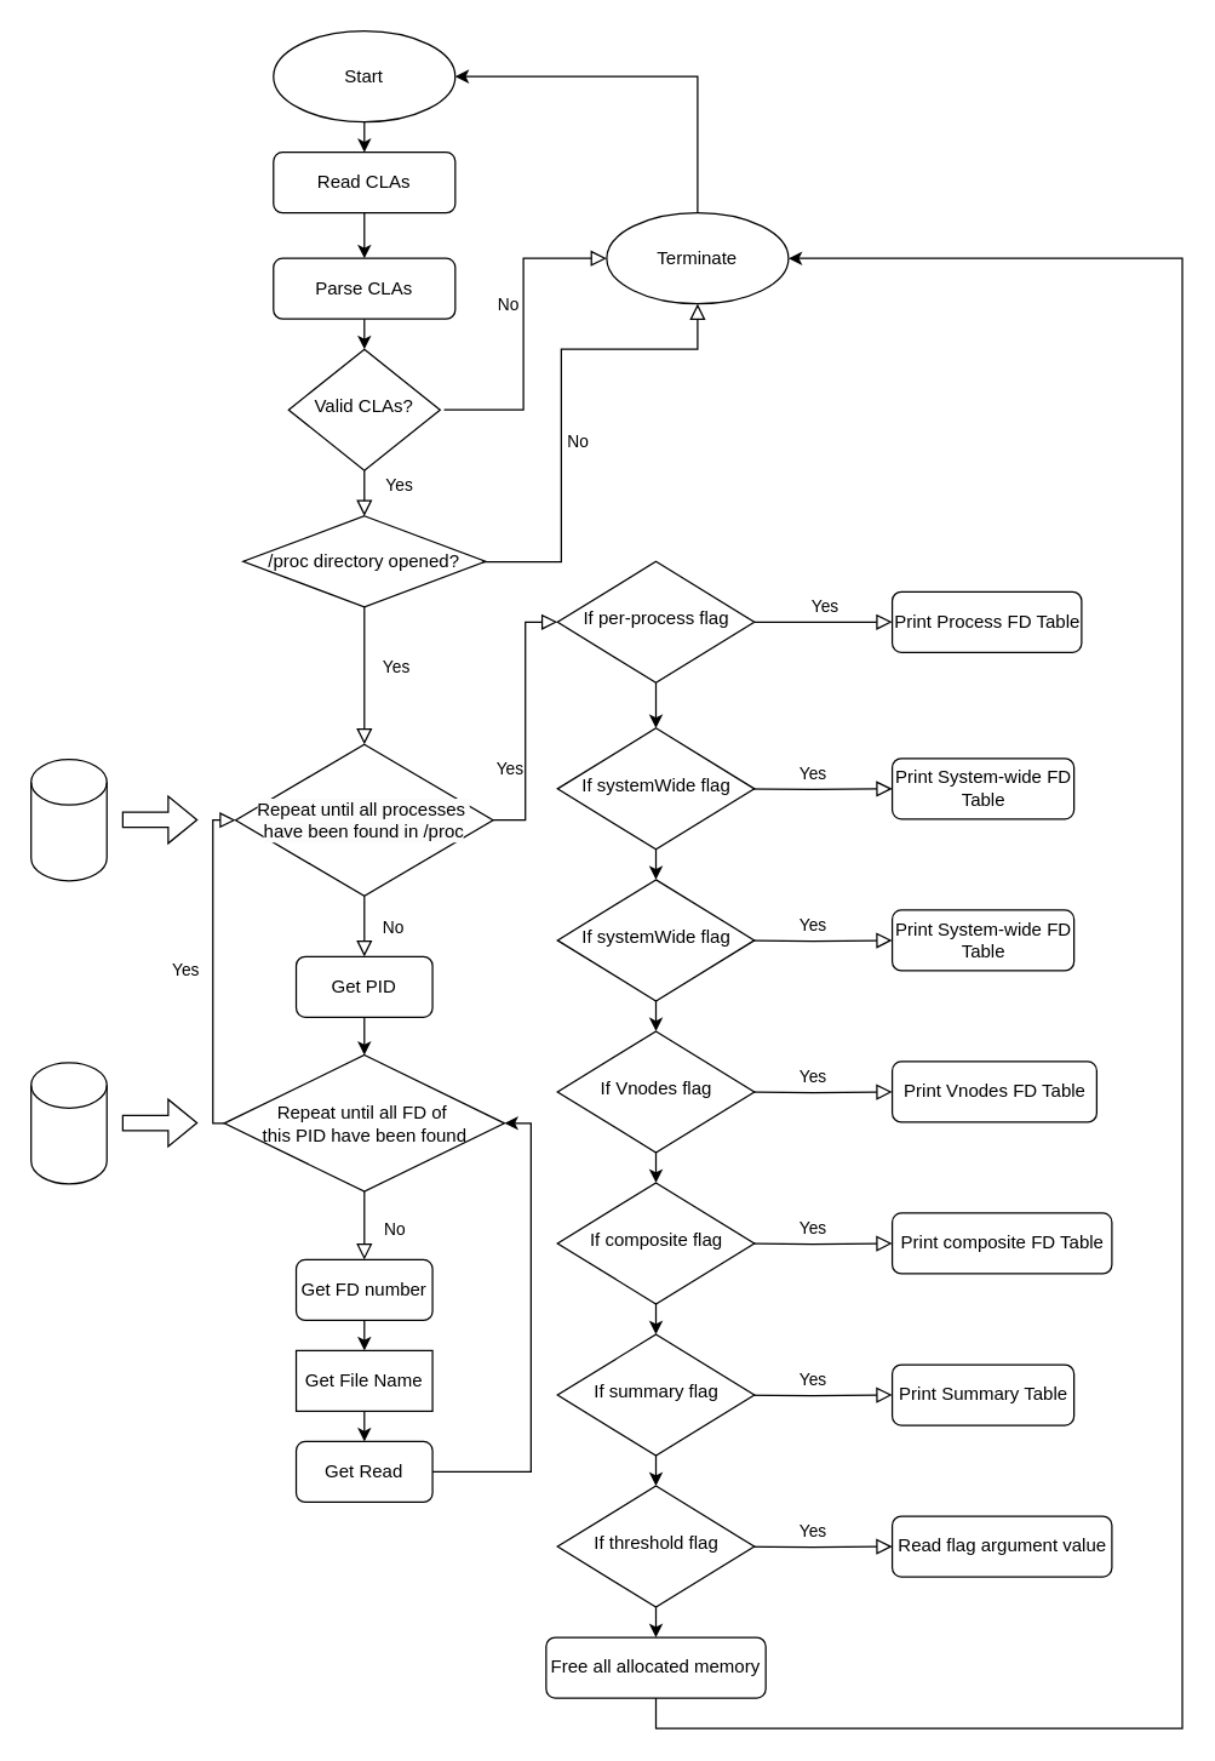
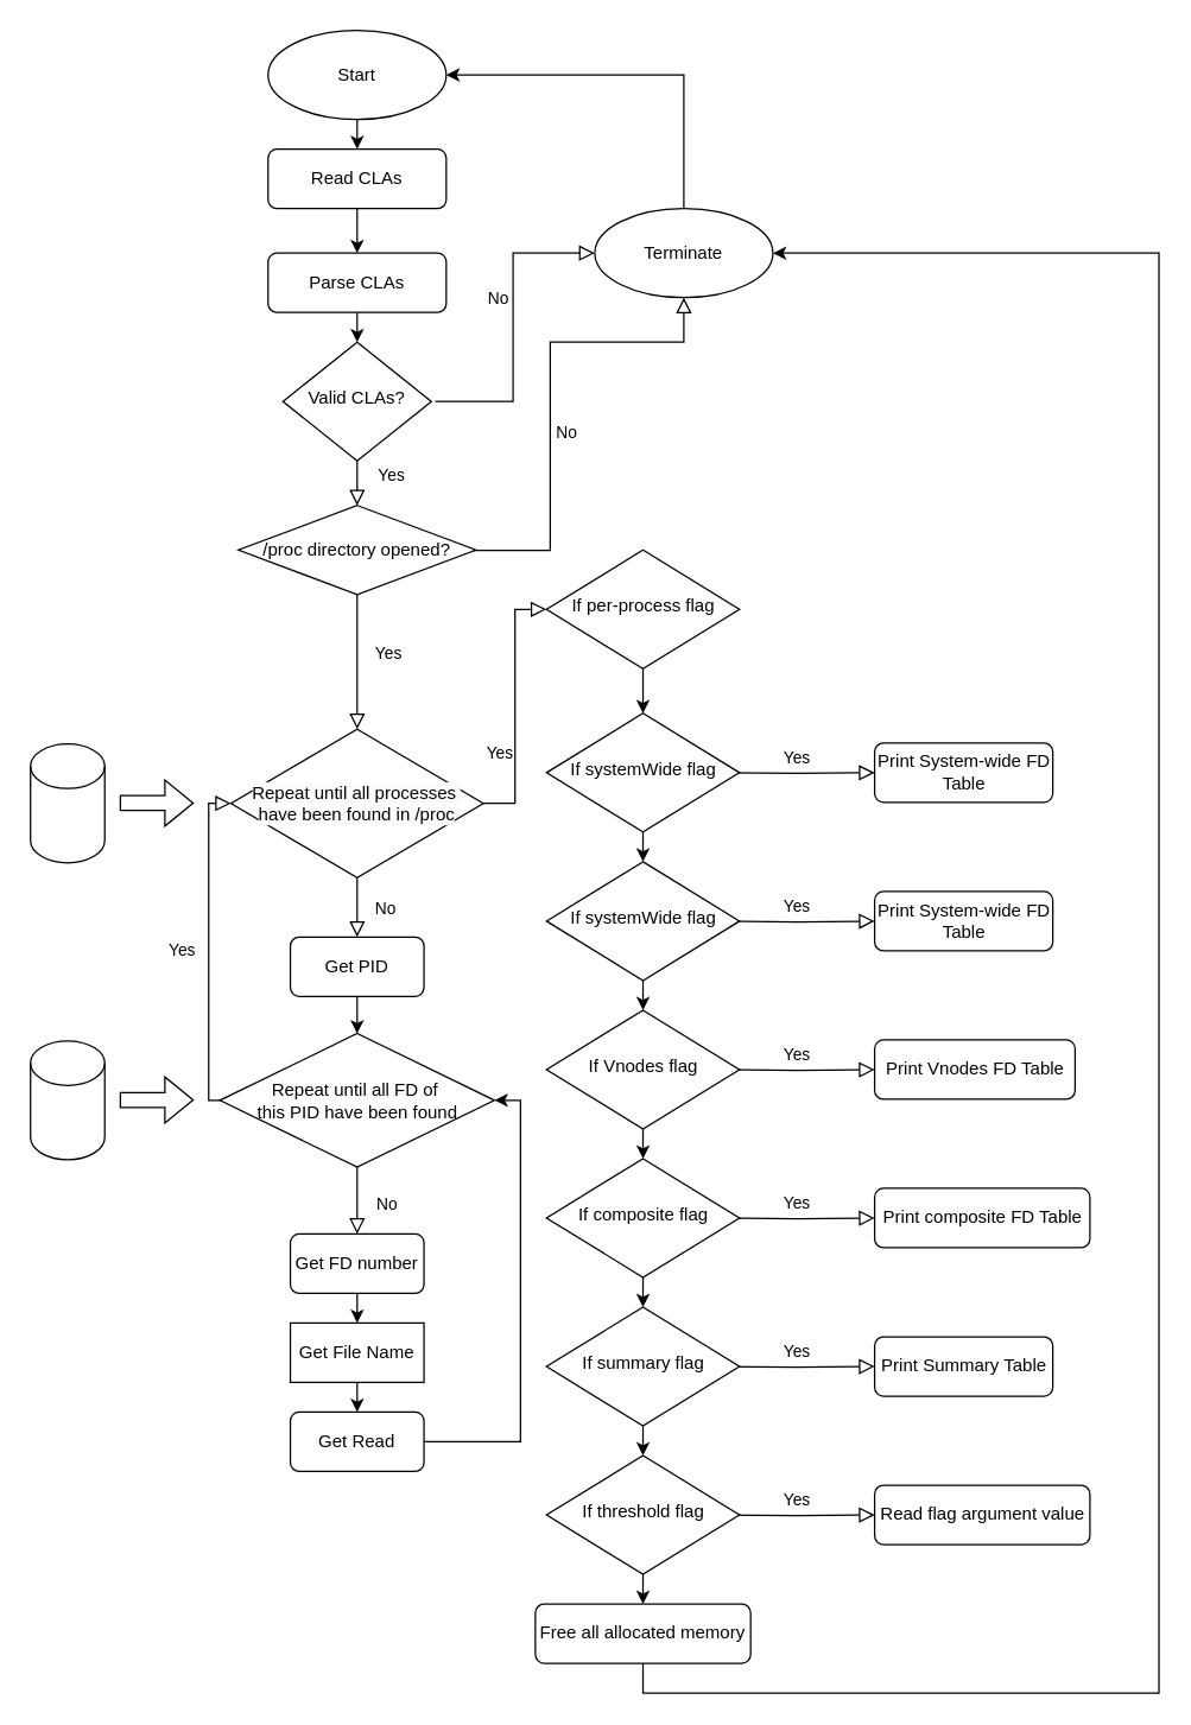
  <mxCell id="0" />
  <mxCell id="1" parent="0" />
  <mxCell id="2" style="edgeStyle=orthogonalEdgeStyle;rounded=0;orthogonalLoop=1;jettySize=auto;html=1;exitX=0.5;exitY=1;exitDx=0;exitDy=0;entryX=0.5;entryY=0;entryDx=0;entryDy=0;" edge="1" parent="1" source="3" target="11"><mxGeometry relative="1" as="geometry" /></mxCell>
  <mxCell id="3" value="Read CLAs" style="rounded=1;whiteSpace=wrap;html=1;fontSize=12;glass=0;strokeWidth=1;shadow=0;" parent="1" vertex="1"><mxGeometry x="180" y="100" width="120" height="40" as="geometry" /></mxCell>
- <mxCell id="4" value="Yes" style="edgeStyle=orthogonalEdgeStyle;rounded=0;html=1;jettySize=auto;orthogonalLoop=1;fontSize=11;endArrow=block;endFill=0;endSize=8;strokeWidth=1;shadow=0;labelBackgroundColor=none;" parent="1" source="6" target="7" edge="1"><mxGeometry y="10" relative="1" as="geometry"><mxPoint as="offset" /><Array as="points"><mxPoint x="623.5" y="410" /><mxPoint x="623.5" y="410" /></Array></mxGeometry></mxCell>
  <mxCell id="5" style="edgeStyle=orthogonalEdgeStyle;rounded=0;orthogonalLoop=1;jettySize=auto;html=1;exitX=0.5;exitY=1;exitDx=0;exitDy=0;entryX=0.5;entryY=0;entryDx=0;entryDy=0;" edge="1" parent="1" source="6"><mxGeometry relative="1" as="geometry"><mxPoint x="432.5" y="480" as="targetPoint" /></mxGeometry></mxCell>
  <mxCell id="6" value="If per-process flag" style="rhombus;whiteSpace=wrap;html=1;shadow=0;fontFamily=Helvetica;fontSize=12;align=center;strokeWidth=1;spacing=6;spacingTop=-4;" parent="1" vertex="1"><mxGeometry x="367.5" y="370" width="130" height="80" as="geometry" /></mxCell>
- <mxCell id="7" value="Print Process FD Table" style="rounded=1;whiteSpace=wrap;html=1;fontSize=12;glass=0;strokeWidth=1;shadow=0;" parent="1" vertex="1"><mxGeometry x="588.5" y="390" width="125" height="40" as="geometry" /></mxCell>
  <mxCell id="8" value="Yes" style="edgeStyle=orthogonalEdgeStyle;rounded=0;html=1;jettySize=auto;orthogonalLoop=1;fontSize=11;endArrow=block;endFill=0;endSize=8;strokeWidth=1;shadow=0;labelBackgroundColor=none;" parent="1" target="9" edge="1"><mxGeometry x="0.014" y="10" relative="1" as="geometry"><mxPoint as="offset" /><mxPoint x="482.5" y="520" as="sourcePoint" /></mxGeometry></mxCell>
  <mxCell id="9" value="Print System-wide FD Table" style="rounded=1;whiteSpace=wrap;html=1;fontSize=12;glass=0;strokeWidth=1;shadow=0;" parent="1" vertex="1"><mxGeometry x="588.5" y="500" width="120" height="40" as="geometry" /></mxCell>
  <mxCell id="10" style="edgeStyle=orthogonalEdgeStyle;rounded=0;orthogonalLoop=1;jettySize=auto;html=1;exitX=0.5;exitY=1;exitDx=0;exitDy=0;entryX=0.5;entryY=0;entryDx=0;entryDy=0;" edge="1" parent="1" source="11" target="12"><mxGeometry relative="1" as="geometry" /></mxCell>
  <mxCell id="11" value="Parse CLAs" style="rounded=1;whiteSpace=wrap;html=1;fontSize=12;glass=0;strokeWidth=1;shadow=0;" vertex="1" parent="1"><mxGeometry x="180" y="170" width="120" height="40" as="geometry" /></mxCell>
  <mxCell id="12" value="Valid CLAs?" style="rhombus;whiteSpace=wrap;html=1;shadow=0;fontFamily=Helvetica;fontSize=12;align=center;strokeWidth=1;spacing=6;spacingTop=-4;" vertex="1" parent="1"><mxGeometry x="190" y="230" width="100" height="80" as="geometry" /></mxCell>
  <mxCell id="13" style="edgeStyle=orthogonalEdgeStyle;rounded=0;orthogonalLoop=1;jettySize=auto;html=1;exitX=0.5;exitY=1;exitDx=0;exitDy=0;entryX=0.5;entryY=0;entryDx=0;entryDy=0;" edge="1" parent="1" source="14" target="3"><mxGeometry relative="1" as="geometry" /></mxCell>
  <mxCell id="14" value="Start" style="ellipse;whiteSpace=wrap;html=1;" vertex="1" parent="1"><mxGeometry x="180" y="20" width="120" height="60" as="geometry" /></mxCell>
  <mxCell id="15" style="edgeStyle=orthogonalEdgeStyle;rounded=0;orthogonalLoop=1;jettySize=auto;html=1;exitX=0.5;exitY=0;exitDx=0;exitDy=0;entryX=1;entryY=0.5;entryDx=0;entryDy=0;" edge="1" parent="1" source="16" target="14"><mxGeometry relative="1" as="geometry" /></mxCell>
  <mxCell id="16" value="Terminate" style="ellipse;whiteSpace=wrap;html=1;" vertex="1" parent="1"><mxGeometry x="400" y="140" width="120" height="60" as="geometry" /></mxCell>
  <mxCell id="17" value="" style="rounded=0;html=1;jettySize=auto;orthogonalLoop=1;fontSize=11;endArrow=block;endFill=0;endSize=8;strokeWidth=1;shadow=0;labelBackgroundColor=none;edgeStyle=orthogonalEdgeStyle;entryX=0.5;entryY=0;entryDx=0;entryDy=0;" edge="1" parent="1" source="12" target="62"><mxGeometry relative="1" as="geometry"><mxPoint x="220" y="310" as="sourcePoint" /><mxPoint x="220" y="360" as="targetPoint" /><Array as="points" /></mxGeometry></mxCell>
  <mxCell id="18" value="Yes" style="edgeLabel;html=1;align=center;verticalAlign=middle;resizable=0;points=[];" vertex="1" connectable="0" parent="17"><mxGeometry x="-0.014" y="-1" relative="1" as="geometry"><mxPoint x="21" y="-6" as="offset" /></mxGeometry></mxCell>
  <mxCell id="19" value="" style="shape=cylinder3;whiteSpace=wrap;html=1;boundedLbl=1;backgroundOutline=1;size=15;" vertex="1" parent="1"><mxGeometry x="20" y="500.71" width="50" height="80" as="geometry" /></mxCell>
  <mxCell id="20" value="" style="shape=flexArrow;endArrow=classic;html=1;rounded=0;" edge="1" parent="1"><mxGeometry width="50" height="50" relative="1" as="geometry"><mxPoint x="80" y="540.49" as="sourcePoint" /><mxPoint x="130" y="540.49" as="targetPoint" /></mxGeometry></mxCell>
  <mxCell id="21" value="&lt;span style=&quot;color: rgb(0, 0, 0); font-family: Helvetica; font-size: 12px; font-style: normal; font-variant-ligatures: normal; font-variant-caps: normal; font-weight: 400; letter-spacing: normal; orphans: 2; text-align: center; text-indent: 0px; text-transform: none; widows: 2; word-spacing: 0px; -webkit-text-stroke-width: 0px; white-space: normal; background-color: rgb(251, 251, 251); text-decoration-thickness: initial; text-decoration-style: initial; text-decoration-color: initial; float: none; display: inline !important;&quot;&gt;Repeat until all processes&amp;nbsp;&lt;/span&gt;&lt;div&gt;&lt;span style=&quot;color: rgb(0, 0, 0); font-family: Helvetica; font-size: 12px; font-style: normal; font-variant-ligatures: normal; font-variant-caps: normal; font-weight: 400; letter-spacing: normal; orphans: 2; text-align: center; text-indent: 0px; text-transform: none; widows: 2; word-spacing: 0px; -webkit-text-stroke-width: 0px; white-space: normal; background-color: rgb(251, 251, 251); text-decoration-thickness: initial; text-decoration-style: initial; text-decoration-color: initial; float: none; display: inline !important;&quot;&gt;have been found in /proc&lt;/span&gt;&lt;br&gt;&lt;/div&gt;" style="rhombus;whiteSpace=wrap;html=1;" vertex="1" parent="1"><mxGeometry x="155" y="490.71" width="170" height="100" as="geometry" /></mxCell>
  <mxCell id="22" style="edgeStyle=orthogonalEdgeStyle;rounded=0;orthogonalLoop=1;jettySize=auto;html=1;exitX=0.5;exitY=1;exitDx=0;exitDy=0;entryX=0.5;entryY=0;entryDx=0;entryDy=0;" edge="1" parent="1" source="23" target="24"><mxGeometry relative="1" as="geometry" /></mxCell>
  <mxCell id="23" value="Get PID" style="rounded=1;whiteSpace=wrap;html=1;" vertex="1" parent="1"><mxGeometry x="195" y="630.71" width="90" height="40" as="geometry" /></mxCell>
  <mxCell id="24" value="Repeat until all FD of&amp;nbsp;&lt;div&gt;this PID have been found&lt;/div&gt;" style="rhombus;whiteSpace=wrap;html=1;" vertex="1" parent="1"><mxGeometry x="147.5" y="695.71" width="185" height="90" as="geometry" /></mxCell>
  <mxCell id="25" style="edgeStyle=orthogonalEdgeStyle;rounded=0;orthogonalLoop=1;jettySize=auto;html=1;exitX=0.5;exitY=1;exitDx=0;exitDy=0;entryX=0.5;entryY=0;entryDx=0;entryDy=0;" edge="1" parent="1" source="26" target="28"><mxGeometry relative="1" as="geometry" /></mxCell>
  <mxCell id="26" value="Get FD number" style="rounded=1;whiteSpace=wrap;html=1;" vertex="1" parent="1"><mxGeometry x="195" y="830.71" width="90" height="40" as="geometry" /></mxCell>
  <mxCell id="27" style="edgeStyle=orthogonalEdgeStyle;rounded=0;orthogonalLoop=1;jettySize=auto;html=1;exitX=0.5;exitY=1;exitDx=0;exitDy=0;entryX=0.5;entryY=0;entryDx=0;entryDy=0;" edge="1" parent="1" source="28" target="30"><mxGeometry relative="1" as="geometry" /></mxCell>
  <mxCell id="28" value="Get File Name" style="whiteSpace=wrap;html=1;rounded=0;" vertex="1" parent="1"><mxGeometry x="195" y="890.71" width="90" height="40" as="geometry" /></mxCell>
  <mxCell id="29" style="edgeStyle=orthogonalEdgeStyle;rounded=0;orthogonalLoop=1;jettySize=auto;html=1;exitX=1;exitY=0.5;exitDx=0;exitDy=0;entryX=1;entryY=0.5;entryDx=0;entryDy=0;" edge="1" parent="1" source="30" target="24"><mxGeometry relative="1" as="geometry"><Array as="points"><mxPoint x="350" y="970.71" /><mxPoint x="350" y="740.71" /></Array></mxGeometry></mxCell>
  <mxCell id="30" value="Get Read" style="rounded=1;whiteSpace=wrap;html=1;" vertex="1" parent="1"><mxGeometry x="195" y="950.71" width="90" height="40" as="geometry" /></mxCell>
  <mxCell id="31" value="No" style="rounded=0;html=1;jettySize=auto;orthogonalLoop=1;fontSize=11;endArrow=block;endFill=0;endSize=8;strokeWidth=1;shadow=0;labelBackgroundColor=none;edgeStyle=orthogonalEdgeStyle;exitX=0.5;exitY=1;exitDx=0;exitDy=0;entryX=0.5;entryY=0;entryDx=0;entryDy=0;" edge="1" parent="1" source="24" target="26"><mxGeometry x="0.111" y="20" relative="1" as="geometry"><mxPoint as="offset" /><mxPoint x="230" y="790.71" as="sourcePoint" /><mxPoint x="230" y="850.71" as="targetPoint" /></mxGeometry></mxCell>
  <mxCell id="32" value="Yes" style="rounded=0;html=1;jettySize=auto;orthogonalLoop=1;fontSize=11;endArrow=block;endFill=0;endSize=8;strokeWidth=1;shadow=0;labelBackgroundColor=none;edgeStyle=orthogonalEdgeStyle;entryX=0;entryY=0.5;entryDx=0;entryDy=0;exitX=0;exitY=0.5;exitDx=0;exitDy=0;" edge="1" parent="1" source="24" target="21"><mxGeometry x="-0.03" y="18" relative="1" as="geometry"><mxPoint as="offset" /><mxPoint x="110" y="660.71" as="sourcePoint" /><mxPoint x="110" y="720.71" as="targetPoint" /><Array as="points"><mxPoint x="140" y="740.71" /><mxPoint x="140" y="540.71" /></Array></mxGeometry></mxCell>
  <mxCell id="33" value="No" style="rounded=0;html=1;jettySize=auto;orthogonalLoop=1;fontSize=11;endArrow=block;endFill=0;endSize=8;strokeWidth=1;shadow=0;labelBackgroundColor=none;edgeStyle=orthogonalEdgeStyle;exitX=0.5;exitY=1;exitDx=0;exitDy=0;" edge="1" parent="1" source="21"><mxGeometry x="0.013" y="19" relative="1" as="geometry"><mxPoint as="offset" /><mxPoint x="320" y="620.71" as="sourcePoint" /><mxPoint x="240" y="630.71" as="targetPoint" /></mxGeometry></mxCell>
  <mxCell id="34" value="Yes" style="rounded=0;html=1;jettySize=auto;orthogonalLoop=1;fontSize=11;endArrow=block;endFill=0;endSize=8;strokeWidth=1;shadow=0;labelBackgroundColor=none;edgeStyle=orthogonalEdgeStyle;exitX=1;exitY=0.5;exitDx=0;exitDy=0;entryX=0;entryY=0.5;entryDx=0;entryDy=0;" edge="1" parent="1" source="21" target="6"><mxGeometry x="-0.367" y="10" relative="1" as="geometry"><mxPoint as="offset" /><mxPoint x="340" y="420" as="sourcePoint" /><mxPoint x="393.4" y="470.68" as="targetPoint" /></mxGeometry></mxCell>
  <mxCell id="35" style="edgeStyle=orthogonalEdgeStyle;rounded=0;orthogonalLoop=1;jettySize=auto;html=1;exitX=0.5;exitY=1;exitDx=0;exitDy=0;entryX=0.5;entryY=0;entryDx=0;entryDy=0;" edge="1" parent="1" source="36" target="40"><mxGeometry relative="1" as="geometry" /></mxCell>
  <mxCell id="36" value="If systemWide flag" style="rhombus;whiteSpace=wrap;html=1;shadow=0;fontFamily=Helvetica;fontSize=12;align=center;strokeWidth=1;spacing=6;spacingTop=-4;" vertex="1" parent="1"><mxGeometry x="367.5" y="480" width="130" height="80" as="geometry" /></mxCell>
  <mxCell id="37" value="Yes" style="edgeStyle=orthogonalEdgeStyle;rounded=0;html=1;jettySize=auto;orthogonalLoop=1;fontSize=11;endArrow=block;endFill=0;endSize=8;strokeWidth=1;shadow=0;labelBackgroundColor=none;" edge="1" target="38" parent="1"><mxGeometry x="0.014" y="10" relative="1" as="geometry"><mxPoint as="offset" /><mxPoint x="482.5" y="620" as="sourcePoint" /></mxGeometry></mxCell>
  <mxCell id="38" value="Print System-wide FD Table" style="rounded=1;whiteSpace=wrap;html=1;fontSize=12;glass=0;strokeWidth=1;shadow=0;" vertex="1" parent="1"><mxGeometry x="588.5" y="600" width="120" height="40" as="geometry" /></mxCell>
  <mxCell id="39" style="edgeStyle=orthogonalEdgeStyle;rounded=0;orthogonalLoop=1;jettySize=auto;html=1;exitX=0.5;exitY=1;exitDx=0;exitDy=0;entryX=0.5;entryY=0;entryDx=0;entryDy=0;" edge="1" parent="1" source="40" target="44"><mxGeometry relative="1" as="geometry" /></mxCell>
  <mxCell id="40" value="If systemWide flag" style="rhombus;whiteSpace=wrap;html=1;shadow=0;fontFamily=Helvetica;fontSize=12;align=center;strokeWidth=1;spacing=6;spacingTop=-4;" vertex="1" parent="1"><mxGeometry x="367.5" y="580" width="130" height="80" as="geometry" /></mxCell>
  <mxCell id="41" value="Yes" style="edgeStyle=orthogonalEdgeStyle;rounded=0;html=1;jettySize=auto;orthogonalLoop=1;fontSize=11;endArrow=block;endFill=0;endSize=8;strokeWidth=1;shadow=0;labelBackgroundColor=none;" edge="1" target="42" parent="1"><mxGeometry x="0.014" y="10" relative="1" as="geometry"><mxPoint as="offset" /><mxPoint x="482.5" y="720" as="sourcePoint" /></mxGeometry></mxCell>
  <mxCell id="42" value="Print Vnodes FD Table" style="rounded=1;whiteSpace=wrap;html=1;fontSize=12;glass=0;strokeWidth=1;shadow=0;" vertex="1" parent="1"><mxGeometry x="588.5" y="700" width="135" height="40" as="geometry" /></mxCell>
  <mxCell id="43" style="edgeStyle=orthogonalEdgeStyle;rounded=0;orthogonalLoop=1;jettySize=auto;html=1;exitX=0.5;exitY=1;exitDx=0;exitDy=0;entryX=0.5;entryY=0;entryDx=0;entryDy=0;" edge="1" parent="1" source="44" target="48"><mxGeometry relative="1" as="geometry" /></mxCell>
  <mxCell id="44" value="If Vnodes flag" style="rhombus;whiteSpace=wrap;html=1;shadow=0;fontFamily=Helvetica;fontSize=12;align=center;strokeWidth=1;spacing=6;spacingTop=-4;" vertex="1" parent="1"><mxGeometry x="367.5" y="680" width="130" height="80" as="geometry" /></mxCell>
  <mxCell id="45" value="Yes" style="edgeStyle=orthogonalEdgeStyle;rounded=0;html=1;jettySize=auto;orthogonalLoop=1;fontSize=11;endArrow=block;endFill=0;endSize=8;strokeWidth=1;shadow=0;labelBackgroundColor=none;" edge="1" target="46" parent="1"><mxGeometry x="0.014" y="10" relative="1" as="geometry"><mxPoint as="offset" /><mxPoint x="482.5" y="820" as="sourcePoint" /></mxGeometry></mxCell>
  <mxCell id="46" value="Print composite FD Table" style="rounded=1;whiteSpace=wrap;html=1;fontSize=12;glass=0;strokeWidth=1;shadow=0;" vertex="1" parent="1"><mxGeometry x="588.5" y="800" width="145" height="40" as="geometry" /></mxCell>
  <mxCell id="47" style="edgeStyle=orthogonalEdgeStyle;rounded=0;orthogonalLoop=1;jettySize=auto;html=1;exitX=0.5;exitY=1;exitDx=0;exitDy=0;entryX=0.5;entryY=0;entryDx=0;entryDy=0;" edge="1" parent="1" source="48" target="52"><mxGeometry relative="1" as="geometry" /></mxCell>
  <mxCell id="48" value="If composite flag" style="rhombus;whiteSpace=wrap;html=1;shadow=0;fontFamily=Helvetica;fontSize=12;align=center;strokeWidth=1;spacing=6;spacingTop=-4;" vertex="1" parent="1"><mxGeometry x="367.5" y="780" width="130" height="80" as="geometry" /></mxCell>
  <mxCell id="49" value="Yes" style="edgeStyle=orthogonalEdgeStyle;rounded=0;html=1;jettySize=auto;orthogonalLoop=1;fontSize=11;endArrow=block;endFill=0;endSize=8;strokeWidth=1;shadow=0;labelBackgroundColor=none;" edge="1" target="50" parent="1"><mxGeometry x="0.014" y="10" relative="1" as="geometry"><mxPoint as="offset" /><mxPoint x="482.5" y="920" as="sourcePoint" /></mxGeometry></mxCell>
  <mxCell id="50" value="Print Summary Table" style="rounded=1;whiteSpace=wrap;html=1;fontSize=12;glass=0;strokeWidth=1;shadow=0;" vertex="1" parent="1"><mxGeometry x="588.5" y="900" width="120" height="40" as="geometry" /></mxCell>
  <mxCell id="51" style="edgeStyle=orthogonalEdgeStyle;rounded=0;orthogonalLoop=1;jettySize=auto;html=1;exitX=0.5;exitY=1;exitDx=0;exitDy=0;entryX=0.5;entryY=0;entryDx=0;entryDy=0;" edge="1" parent="1" source="52" target="56"><mxGeometry relative="1" as="geometry" /></mxCell>
  <mxCell id="52" value="If summary flag" style="rhombus;whiteSpace=wrap;html=1;shadow=0;fontFamily=Helvetica;fontSize=12;align=center;strokeWidth=1;spacing=6;spacingTop=-4;" vertex="1" parent="1"><mxGeometry x="367.5" y="880" width="130" height="80" as="geometry" /></mxCell>
  <mxCell id="53" value="Yes" style="edgeStyle=orthogonalEdgeStyle;rounded=0;html=1;jettySize=auto;orthogonalLoop=1;fontSize=11;endArrow=block;endFill=0;endSize=8;strokeWidth=1;shadow=0;labelBackgroundColor=none;" edge="1" target="54" parent="1"><mxGeometry x="0.014" y="10" relative="1" as="geometry"><mxPoint as="offset" /><mxPoint x="482.5" y="1020" as="sourcePoint" /></mxGeometry></mxCell>
  <mxCell id="54" value="Read flag argument value" style="rounded=1;whiteSpace=wrap;html=1;fontSize=12;glass=0;strokeWidth=1;shadow=0;" vertex="1" parent="1"><mxGeometry x="588.5" y="1000" width="145" height="40" as="geometry" /></mxCell>
  <mxCell id="55" style="edgeStyle=orthogonalEdgeStyle;rounded=0;orthogonalLoop=1;jettySize=auto;html=1;exitX=0.5;exitY=1;exitDx=0;exitDy=0;entryX=0.5;entryY=0;entryDx=0;entryDy=0;" edge="1" parent="1" source="56" target="58"><mxGeometry relative="1" as="geometry" /></mxCell>
  <mxCell id="56" value="If threshold flag" style="rhombus;whiteSpace=wrap;html=1;shadow=0;fontFamily=Helvetica;fontSize=12;align=center;strokeWidth=1;spacing=6;spacingTop=-4;" vertex="1" parent="1"><mxGeometry x="367.5" y="980" width="130" height="80" as="geometry" /></mxCell>
  <mxCell id="57" style="edgeStyle=orthogonalEdgeStyle;rounded=0;orthogonalLoop=1;jettySize=auto;html=1;exitX=0.5;exitY=1;exitDx=0;exitDy=0;entryX=1;entryY=0.5;entryDx=0;entryDy=0;" edge="1" parent="1" source="58" target="16"><mxGeometry relative="1" as="geometry"><Array as="points"><mxPoint x="433" y="1140" /><mxPoint x="780" y="1140" /><mxPoint x="780" y="170" /></Array></mxGeometry></mxCell>
  <mxCell id="58" value="Free all allocated memory" style="rounded=1;whiteSpace=wrap;html=1;fontSize=12;glass=0;strokeWidth=1;shadow=0;" vertex="1" parent="1"><mxGeometry x="360" y="1080" width="145" height="40" as="geometry" /></mxCell>
  <mxCell id="59" value="No" style="rounded=0;html=1;jettySize=auto;orthogonalLoop=1;fontSize=11;endArrow=block;endFill=0;endSize=8;strokeWidth=1;shadow=0;labelBackgroundColor=none;edgeStyle=orthogonalEdgeStyle;exitX=1.026;exitY=0.5;exitDx=0;exitDy=0;entryX=0;entryY=0.5;entryDx=0;entryDy=0;exitPerimeter=0;" edge="1" parent="1" source="12" target="16"><mxGeometry x="0.166" y="10" relative="1" as="geometry"><mxPoint as="offset" /><mxPoint x="320" y="265" as="sourcePoint" /><mxPoint x="320" y="310" as="targetPoint" /></mxGeometry></mxCell>
  <mxCell id="60" value="" style="shape=cylinder3;whiteSpace=wrap;html=1;boundedLbl=1;backgroundOutline=1;size=15;" vertex="1" parent="1"><mxGeometry x="20" y="700.71" width="50" height="80" as="geometry" /></mxCell>
  <mxCell id="61" value="" style="shape=flexArrow;endArrow=classic;html=1;rounded=0;" edge="1" parent="1"><mxGeometry width="50" height="50" relative="1" as="geometry"><mxPoint x="80" y="740.49" as="sourcePoint" /><mxPoint x="130" y="740.49" as="targetPoint" /></mxGeometry></mxCell>
  <mxCell id="62" value="/proc directory opened?" style="rhombus;whiteSpace=wrap;html=1;" vertex="1" parent="1"><mxGeometry x="160" y="340" width="160" height="60" as="geometry" /></mxCell>
  <mxCell id="63" value="" style="rounded=0;html=1;jettySize=auto;orthogonalLoop=1;fontSize=11;endArrow=block;endFill=0;endSize=8;strokeWidth=1;shadow=0;labelBackgroundColor=none;edgeStyle=orthogonalEdgeStyle;exitX=0.5;exitY=1;exitDx=0;exitDy=0;entryX=0.5;entryY=0;entryDx=0;entryDy=0;" edge="1" parent="1" source="62" target="21"><mxGeometry relative="1" as="geometry"><mxPoint x="210" y="429.29" as="sourcePoint" /><mxPoint x="210.28" y="500" as="targetPoint" /><Array as="points" /></mxGeometry></mxCell>
  <mxCell id="64" value="Yes" style="edgeLabel;html=1;align=center;verticalAlign=middle;resizable=0;points=[];" vertex="1" connectable="0" parent="63"><mxGeometry x="-0.014" y="-1" relative="1" as="geometry"><mxPoint x="21" y="-6" as="offset" /></mxGeometry></mxCell>
  <mxCell id="65" value="" style="rounded=0;html=1;jettySize=auto;orthogonalLoop=1;fontSize=11;endArrow=block;endFill=0;endSize=8;strokeWidth=1;shadow=0;labelBackgroundColor=none;edgeStyle=orthogonalEdgeStyle;exitX=0.987;exitY=0.504;exitDx=0;exitDy=0;exitPerimeter=0;entryX=0.5;entryY=1;entryDx=0;entryDy=0;" edge="1" parent="1" source="62" target="16"><mxGeometry relative="1" as="geometry"><mxPoint x="324.2" y="370" as="sourcePoint" /><mxPoint x="400" y="300" as="targetPoint" /><Array as="points"><mxPoint x="370" y="370" /><mxPoint x="370" y="230" /><mxPoint x="460" y="230" /></Array></mxGeometry></mxCell>
  <mxCell id="66" value="No" style="edgeLabel;html=1;align=center;verticalAlign=middle;resizable=0;points=[];" vertex="1" connectable="0" parent="65"><mxGeometry x="-0.014" y="-1" relative="1" as="geometry"><mxPoint x="9" y="22" as="offset" /></mxGeometry></mxCell>
